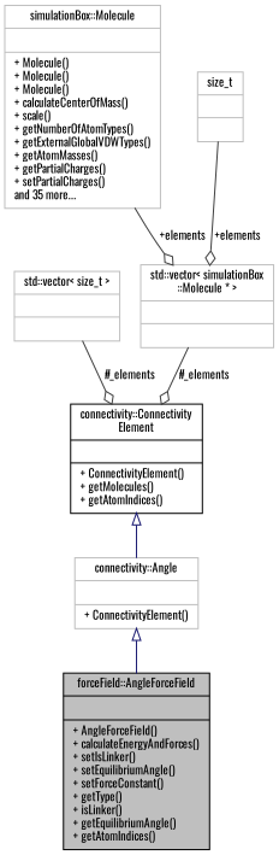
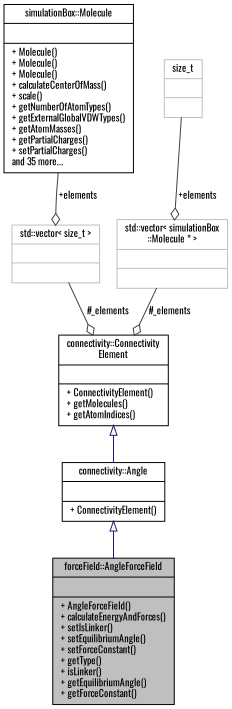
  digraph {
    fontname=Oswald
    node [color=black fillcolor=white fontname=Oswald fontsize=10 shape=record style=filled]
    edge [color=grey25 fontname=Oswald fontsize=10 labelfontname=Helvetica labelfontsize=10 style=solid arrowhead=odiamond]
-   n1 [fillcolor=grey75 fontcolor=black height=0.2 label="{forceField::AngleForceField\n||+ AngleForceField()\l+ calculateEnergyAndForces()\l+ setIsLinker()\l+ setEquilibriumAngle()\l+ setForceConstant()\l+ getType()\l+ isLinker()\l+ getEquilibriumAngle()\l+ getAtomIndices()\l}" width=0.4]
-   n2 [color=grey75 height=0.2 label="{connectivity::Angle\n||+ ConnectivityElement()\l}" width=0.4]
+   n1 [fillcolor=grey75 fontcolor=black height=0.2 label="{forceField::AngleForceField\n||+ AngleForceField()\l+ calculateEnergyAndForces()\l+ setIsLinker()\l+ setEquilibriumAngle()\l+ setForceConstant()\l+ getType()\l+ isLinker()\l+ getEquilibriumAngle()\l+ getForceConstant()\l}" width=0.4]
+   n2 [height=0.2 label="{connectivity::Angle\n||+ ConnectivityElement()\l}" width=0.4]
    n3 [height=0.2 label="{connectivity::Connectivity\lElement\n||+ ConnectivityElement()\l+ getMolecules()\l+ getAtomIndices()\l}" width=0.4]
    n4 [color=grey75 height=0.2 label="{std::vector\< size_t \>\n||}" width=0.4]
    n5 [color=grey75 height=0.2 label="{size_t\n||}" width=0.4]
    n6 [color=grey75 height=0.2 label="{std::vector\< simulationBox\l::Molecule * \>\n||}" width=0.4]
-   n7 [color=grey75 height=0.2 label="{simulationBox::Molecule\n||+ Molecule()\l+ Molecule()\l+ Molecule()\l+ calculateCenterOfMass()\l+ scale()\l+ getNumberOfAtomTypes()\l+ getExternalGlobalVDWTypes()\l+ getAtomMasses()\l+ getPartialCharges()\l+ setPartialCharges()\land 35 more...\l}" width=0.4]
+   n7 [height=0.2 label="{simulationBox::Molecule\n||+ Molecule()\l+ Molecule()\l+ Molecule()\l+ calculateCenterOfMass()\l+ scale()\l+ getNumberOfAtomTypes()\l+ getExternalGlobalVDWTypes()\l+ getAtomMasses()\l+ getPartialCharges()\l+ setPartialCharges()\land 35 more...\l}" width=0.4]
    n2 -> n1 [arrowtail=onormal color=midnightblue dir=back arrowhead=""]
    n3 -> n2 [arrowtail=onormal color=midnightblue dir=back arrowhead=""]
    n4 -> n3 [label=" #_elements"]
    n5 -> n6 [label=" +elements"]
    n6 -> n3 [label=" #_elements"]
-   n7 -> n6 [label=" +elements"]
+   n7 -> n4 [label=" +elements"]
  }
